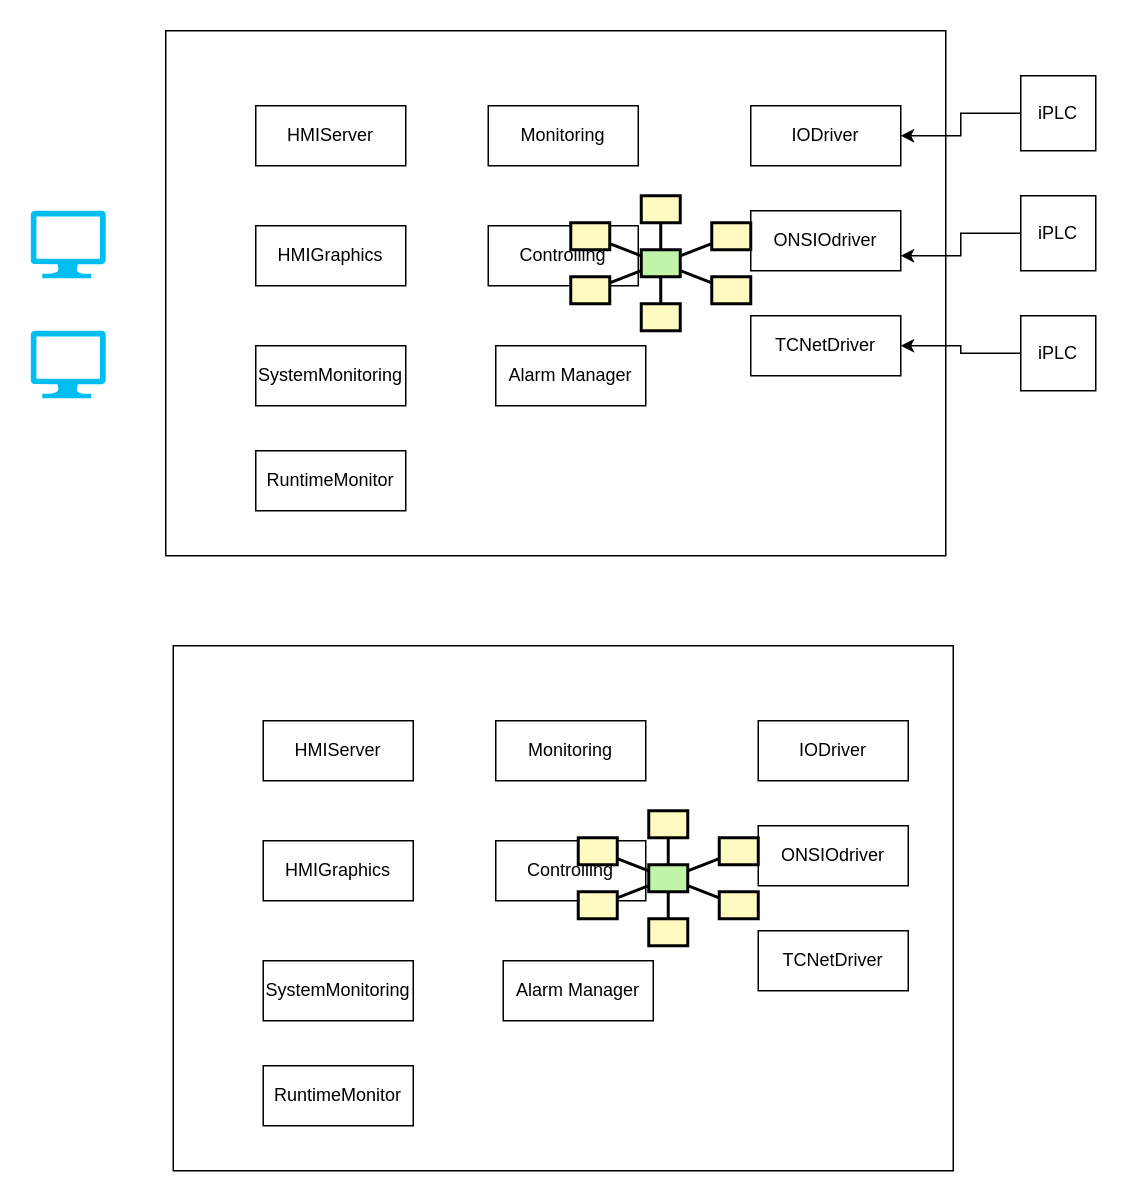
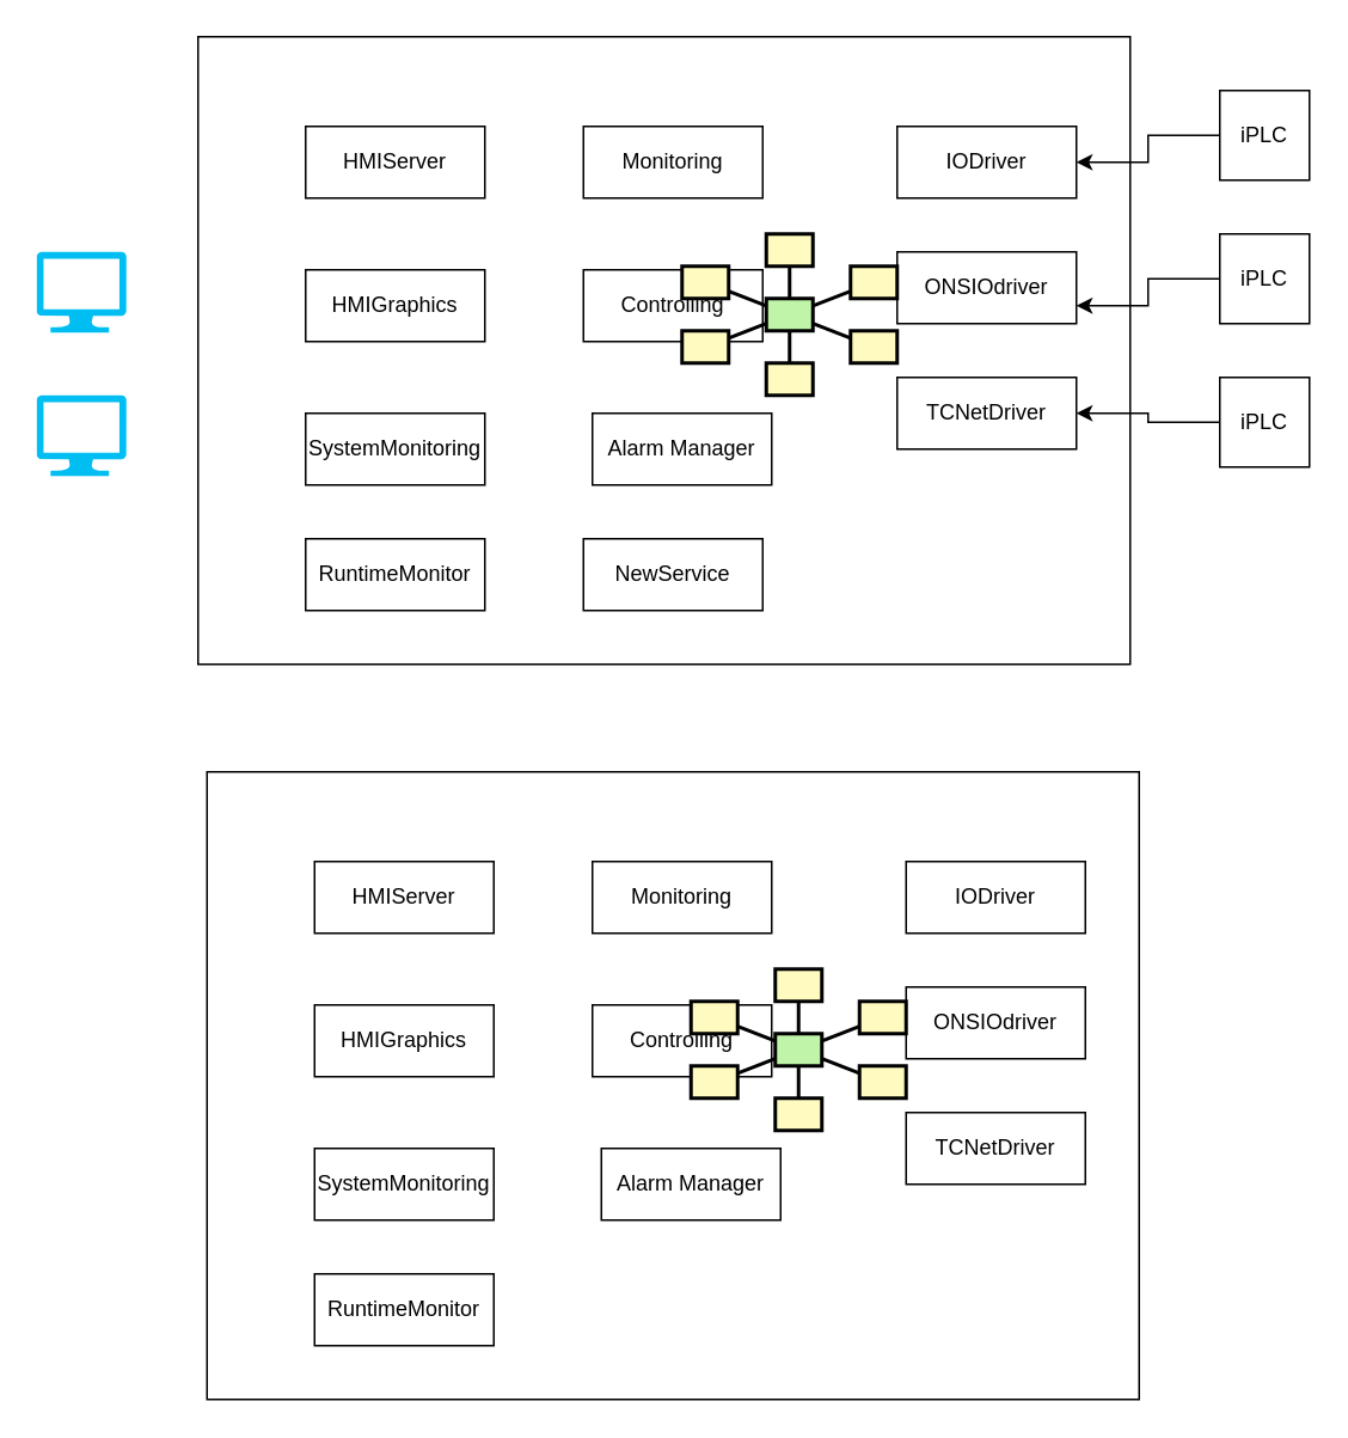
  <mxCell id="0" />
  <mxCell id="1" parent="0" />
  <mxCell id="2" value="" style="rounded=0;whiteSpace=wrap;html=1;" parent="1" vertex="1"><mxGeometry x="110" y="20" width="520" height="350" as="geometry" /></mxCell>
  <mxCell id="3" value="IODriver" style="rounded=0;whiteSpace=wrap;html=1;" parent="1" vertex="1"><mxGeometry x="500" y="70" width="100" height="40" as="geometry" /></mxCell>
  <mxCell id="4" value="ONSIOdriver" style="rounded=0;whiteSpace=wrap;html=1;" parent="1" vertex="1"><mxGeometry x="500" y="140" width="100" height="40" as="geometry" /></mxCell>
  <mxCell id="5" value="TCNetDriver" style="rounded=0;whiteSpace=wrap;html=1;" parent="1" vertex="1"><mxGeometry x="500" y="210" width="100" height="40" as="geometry" /></mxCell>
  <mxCell id="6" style="edgeStyle=orthogonalEdgeStyle;rounded=0;orthogonalLoop=1;jettySize=auto;html=1;" parent="1" source="7" target="3" edge="1"><mxGeometry relative="1" as="geometry" /></mxCell>
  <mxCell id="7" value="iPLC" style="whiteSpace=wrap;html=1;aspect=fixed;" parent="1" vertex="1"><mxGeometry x="680" y="50" width="50" height="50" as="geometry" /></mxCell>
  <mxCell id="8" style="edgeStyle=orthogonalEdgeStyle;rounded=0;orthogonalLoop=1;jettySize=auto;html=1;entryX=1;entryY=0.75;entryDx=0;entryDy=0;" parent="1" source="9" target="4" edge="1"><mxGeometry relative="1" as="geometry" /></mxCell>
  <mxCell id="9" value="iPLC" style="whiteSpace=wrap;html=1;aspect=fixed;" parent="1" vertex="1"><mxGeometry x="680" y="130" width="50" height="50" as="geometry" /></mxCell>
  <mxCell id="10" style="edgeStyle=orthogonalEdgeStyle;rounded=0;orthogonalLoop=1;jettySize=auto;html=1;entryX=1;entryY=0.5;entryDx=0;entryDy=0;" parent="1" source="11" target="5" edge="1"><mxGeometry relative="1" as="geometry" /></mxCell>
  <mxCell id="11" value="iPLC" style="whiteSpace=wrap;html=1;aspect=fixed;" parent="1" vertex="1"><mxGeometry x="680" y="210" width="50" height="50" as="geometry" /></mxCell>
  <mxCell id="12" value="Monitoring" style="rounded=0;whiteSpace=wrap;html=1;" parent="1" vertex="1"><mxGeometry x="325" y="70" width="100" height="40" as="geometry" /></mxCell>
  <mxCell id="13" value="Controlling" style="rounded=0;whiteSpace=wrap;html=1;" parent="1" vertex="1"><mxGeometry x="325" y="150" width="100" height="40" as="geometry" /></mxCell>
  <mxCell id="14" value="Alarm Manager" style="rounded=0;whiteSpace=wrap;html=1;" parent="1" vertex="1"><mxGeometry x="330" y="230" width="100" height="40" as="geometry" /></mxCell>
  <mxCell id="15" value="HMIServer" style="rounded=0;whiteSpace=wrap;html=1;" parent="1" vertex="1"><mxGeometry x="170" y="70" width="100" height="40" as="geometry" /></mxCell>
  <mxCell id="16" value="HMIGraphics" style="rounded=0;whiteSpace=wrap;html=1;" parent="1" vertex="1"><mxGeometry x="170" y="150" width="100" height="40" as="geometry" /></mxCell>
  <mxCell id="17" value="SystemMonitoring" style="rounded=0;whiteSpace=wrap;html=1;" parent="1" vertex="1"><mxGeometry x="170" y="230" width="100" height="40" as="geometry" /></mxCell>
  <mxCell id="18" value="RuntimeMonitor" style="rounded=0;whiteSpace=wrap;html=1;" parent="1" vertex="1"><mxGeometry x="170" y="300" width="100" height="40" as="geometry" /></mxCell>
  <mxCell id="19" value="" style="strokeWidth=2;dashed=0;align=center;fontSize=8;shape=rect;fillColor=#fffbc0;strokeColor=#000000;" parent="1" vertex="1"><mxGeometry x="427" y="130" width="26" height="18" as="geometry" /></mxCell>
  <mxCell id="20" value="" style="strokeWidth=2;dashed=0;align=center;fontSize=8;shape=rect;fillColor=#fffbc0;strokeColor=#000000;" parent="1" vertex="1"><mxGeometry x="380" y="148" width="26" height="18" as="geometry" /></mxCell>
  <mxCell id="21" value="" style="strokeWidth=2;dashed=0;align=center;fontSize=8;shape=rect;fillColor=#fffbc0;strokeColor=#000000;" parent="1" vertex="1"><mxGeometry x="474" y="148" width="26" height="18" as="geometry" /></mxCell>
  <mxCell id="22" value="" style="strokeWidth=2;dashed=0;align=center;fontSize=8;shape=rect;fillColor=#fffbc0;strokeColor=#000000;" parent="1" vertex="1"><mxGeometry x="380" y="184" width="26" height="18" as="geometry" /></mxCell>
  <mxCell id="23" value="" style="strokeWidth=2;dashed=0;align=center;fontSize=8;shape=rect;fillColor=#fffbc0;strokeColor=#000000;" parent="1" vertex="1"><mxGeometry x="474" y="184" width="26" height="18" as="geometry" /></mxCell>
  <mxCell id="24" value="" style="strokeWidth=2;dashed=0;align=center;fontSize=8;shape=rect;fillColor=#fffbc0;strokeColor=#000000;" parent="1" vertex="1"><mxGeometry x="427" y="202" width="26" height="18" as="geometry" /></mxCell>
  <mxCell id="25" value="" style="strokeWidth=2;dashed=0;align=center;fontSize=8;shape=rect;fillColor=#c0f5a9;strokeColor=#000000;" parent="1" vertex="1"><mxGeometry x="427" y="166" width="26" height="18" as="geometry" /></mxCell>
  <mxCell id="26" value="" style="edgeStyle=none;endArrow=none;dashed=0;html=1;strokeWidth=2;" parent="1" source="25" target="19" edge="1"><mxGeometry relative="1" as="geometry" /></mxCell>
  <mxCell id="27" value="" style="edgeStyle=none;endArrow=none;dashed=0;html=1;strokeWidth=2;" parent="1" source="25" target="20" edge="1"><mxGeometry relative="1" as="geometry" /></mxCell>
  <mxCell id="28" value="" style="edgeStyle=none;endArrow=none;dashed=0;html=1;strokeWidth=2;" parent="1" source="25" target="21" edge="1"><mxGeometry relative="1" as="geometry" /></mxCell>
  <mxCell id="29" value="" style="edgeStyle=none;endArrow=none;dashed=0;html=1;strokeWidth=2;" parent="1" source="25" target="22" edge="1"><mxGeometry relative="1" as="geometry" /></mxCell>
  <mxCell id="30" value="" style="edgeStyle=none;endArrow=none;dashed=0;html=1;strokeWidth=2;" parent="1" source="25" target="23" edge="1"><mxGeometry relative="1" as="geometry" /></mxCell>
  <mxCell id="31" value="" style="edgeStyle=none;endArrow=none;dashed=0;html=1;strokeWidth=2;" parent="1" source="25" target="24" edge="1"><mxGeometry relative="1" as="geometry" /></mxCell>
  <mxCell id="32" value="" style="verticalLabelPosition=bottom;html=1;verticalAlign=top;align=center;strokeColor=none;fillColor=#00BEF2;shape=mxgraph.azure.computer;pointerEvents=1;" parent="1" vertex="1"><mxGeometry x="20" y="220" width="50" height="45" as="geometry" /></mxCell>
  <mxCell id="33" value="" style="verticalLabelPosition=bottom;html=1;verticalAlign=top;align=center;strokeColor=none;fillColor=#00BEF2;shape=mxgraph.azure.computer;pointerEvents=1;" parent="1" vertex="1"><mxGeometry x="20" y="140" width="50" height="45" as="geometry" /></mxCell>
  <mxCell id="34" value="" style="rounded=0;whiteSpace=wrap;html=1;" parent="1" vertex="1"><mxGeometry x="115" y="430" width="520" height="350" as="geometry" /></mxCell>
  <mxCell id="35" value="IODriver" style="rounded=0;whiteSpace=wrap;html=1;" parent="1" vertex="1"><mxGeometry x="505" y="480" width="100" height="40" as="geometry" /></mxCell>
  <mxCell id="36" value="ONSIOdriver" style="rounded=0;whiteSpace=wrap;html=1;" parent="1" vertex="1"><mxGeometry x="505" y="550" width="100" height="40" as="geometry" /></mxCell>
  <mxCell id="37" value="TCNetDriver" style="rounded=0;whiteSpace=wrap;html=1;" parent="1" vertex="1"><mxGeometry x="505" y="620" width="100" height="40" as="geometry" /></mxCell>
  <mxCell id="38" value="Monitoring" style="rounded=0;whiteSpace=wrap;html=1;" parent="1" vertex="1"><mxGeometry x="330" y="480" width="100" height="40" as="geometry" /></mxCell>
  <mxCell id="39" value="Controlling" style="rounded=0;whiteSpace=wrap;html=1;" parent="1" vertex="1"><mxGeometry x="330" y="560" width="100" height="40" as="geometry" /></mxCell>
  <mxCell id="40" value="Alarm Manager" style="rounded=0;whiteSpace=wrap;html=1;" parent="1" vertex="1"><mxGeometry x="335" y="640" width="100" height="40" as="geometry" /></mxCell>
  <mxCell id="41" value="HMIServer" style="rounded=0;whiteSpace=wrap;html=1;" parent="1" vertex="1"><mxGeometry x="175" y="480" width="100" height="40" as="geometry" /></mxCell>
  <mxCell id="42" value="HMIGraphics" style="rounded=0;whiteSpace=wrap;html=1;" parent="1" vertex="1"><mxGeometry x="175" y="560" width="100" height="40" as="geometry" /></mxCell>
  <mxCell id="43" value="SystemMonitoring" style="rounded=0;whiteSpace=wrap;html=1;" parent="1" vertex="1"><mxGeometry x="175" y="640" width="100" height="40" as="geometry" /></mxCell>
  <mxCell id="44" value="RuntimeMonitor" style="rounded=0;whiteSpace=wrap;html=1;" parent="1" vertex="1"><mxGeometry x="175" y="710" width="100" height="40" as="geometry" /></mxCell>
  <mxCell id="45" value="" style="strokeWidth=2;dashed=0;align=center;fontSize=8;shape=rect;fillColor=#fffbc0;strokeColor=#000000;" parent="1" vertex="1"><mxGeometry x="432" y="540" width="26" height="18" as="geometry" /></mxCell>
  <mxCell id="46" value="" style="strokeWidth=2;dashed=0;align=center;fontSize=8;shape=rect;fillColor=#fffbc0;strokeColor=#000000;" parent="1" vertex="1"><mxGeometry x="385" y="558" width="26" height="18" as="geometry" /></mxCell>
  <mxCell id="47" value="" style="strokeWidth=2;dashed=0;align=center;fontSize=8;shape=rect;fillColor=#fffbc0;strokeColor=#000000;" parent="1" vertex="1"><mxGeometry x="479" y="558" width="26" height="18" as="geometry" /></mxCell>
  <mxCell id="48" value="" style="strokeWidth=2;dashed=0;align=center;fontSize=8;shape=rect;fillColor=#fffbc0;strokeColor=#000000;" parent="1" vertex="1"><mxGeometry x="385" y="594" width="26" height="18" as="geometry" /></mxCell>
  <mxCell id="49" value="" style="strokeWidth=2;dashed=0;align=center;fontSize=8;shape=rect;fillColor=#fffbc0;strokeColor=#000000;" parent="1" vertex="1"><mxGeometry x="479" y="594" width="26" height="18" as="geometry" /></mxCell>
  <mxCell id="50" value="" style="strokeWidth=2;dashed=0;align=center;fontSize=8;shape=rect;fillColor=#fffbc0;strokeColor=#000000;" parent="1" vertex="1"><mxGeometry x="432" y="612" width="26" height="18" as="geometry" /></mxCell>
  <mxCell id="51" value="" style="strokeWidth=2;dashed=0;align=center;fontSize=8;shape=rect;fillColor=#c0f5a9;strokeColor=#000000;" parent="1" vertex="1"><mxGeometry x="432" y="576" width="26" height="18" as="geometry" /></mxCell>
  <mxCell id="52" value="" style="edgeStyle=none;endArrow=none;dashed=0;html=1;strokeWidth=2;" parent="1" source="51" target="45" edge="1"><mxGeometry relative="1" as="geometry" /></mxCell>
  <mxCell id="53" value="" style="edgeStyle=none;endArrow=none;dashed=0;html=1;strokeWidth=2;" parent="1" source="51" target="46" edge="1"><mxGeometry relative="1" as="geometry" /></mxCell>
  <mxCell id="54" value="" style="edgeStyle=none;endArrow=none;dashed=0;html=1;strokeWidth=2;" parent="1" source="51" target="47" edge="1"><mxGeometry relative="1" as="geometry" /></mxCell>
  <mxCell id="55" value="" style="edgeStyle=none;endArrow=none;dashed=0;html=1;strokeWidth=2;" parent="1" source="51" target="48" edge="1"><mxGeometry relative="1" as="geometry" /></mxCell>
  <mxCell id="56" value="" style="edgeStyle=none;endArrow=none;dashed=0;html=1;strokeWidth=2;" parent="1" source="51" target="49" edge="1"><mxGeometry relative="1" as="geometry" /></mxCell>
  <mxCell id="57" value="" style="edgeStyle=none;endArrow=none;dashed=0;html=1;strokeWidth=2;" parent="1" source="51" target="50" edge="1"><mxGeometry relative="1" as="geometry" /></mxCell>
+ <mxCell id="58" value="NewService" style="rounded=0;whiteSpace=wrap;html=1;" parent="1" vertex="1"><mxGeometry x="325" y="300" width="100" height="40" as="geometry" /></mxCell>
